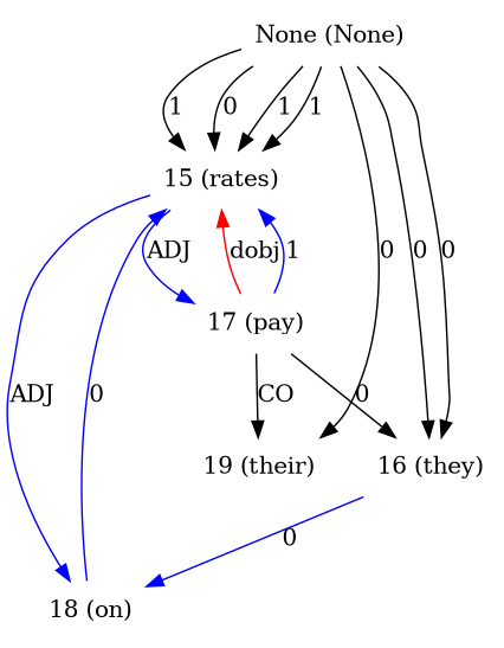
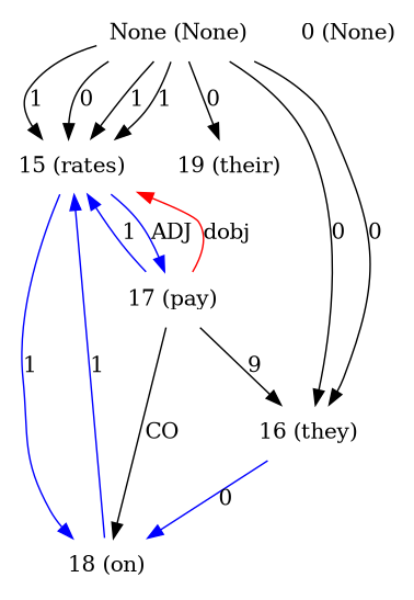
  digraph {
    node [shape=plaintext]
    edge [dir=forward]
    n1 [label="None (None)"]
    n2 [label="15 (rates)"]
    n3 [label="19 (their)"]
    n4 [label="16 (they)"]
    n5 [label="17 (pay)"]
    n6 [label="18 (on)"]
+   n7 [label="0 (None)"]
    n1 -> n2 [label=1]
    n1 -> n2 [label=0]
    n1 -> n2 [label=1]
    n1 -> n2 [label=1]
    n1 -> n3 [label=0]
    n1 -> n4 [label=0]
    n1 -> n4 [label=0]
    n2 -> n5 [color=blue label=ADJ]
-   n2 -> n6 [color=blue label=ADJ]
+   n2 -> n6 [color=blue label=1]
    n4 -> n6 [color=blue label=0]
    n5 -> n2 [color=red label=dobj]
    n5 -> n2 [color=blue label=1]
-   n5 -> n4 [label=0]
-   n5 -> n3 [label=CO]
-   n6 -> n2 [color=blue label=0]
+   n5 -> n4 [label=9]
+   n5 -> n6 [label=CO]
+   n6 -> n2 [color=blue label=1]
  }
